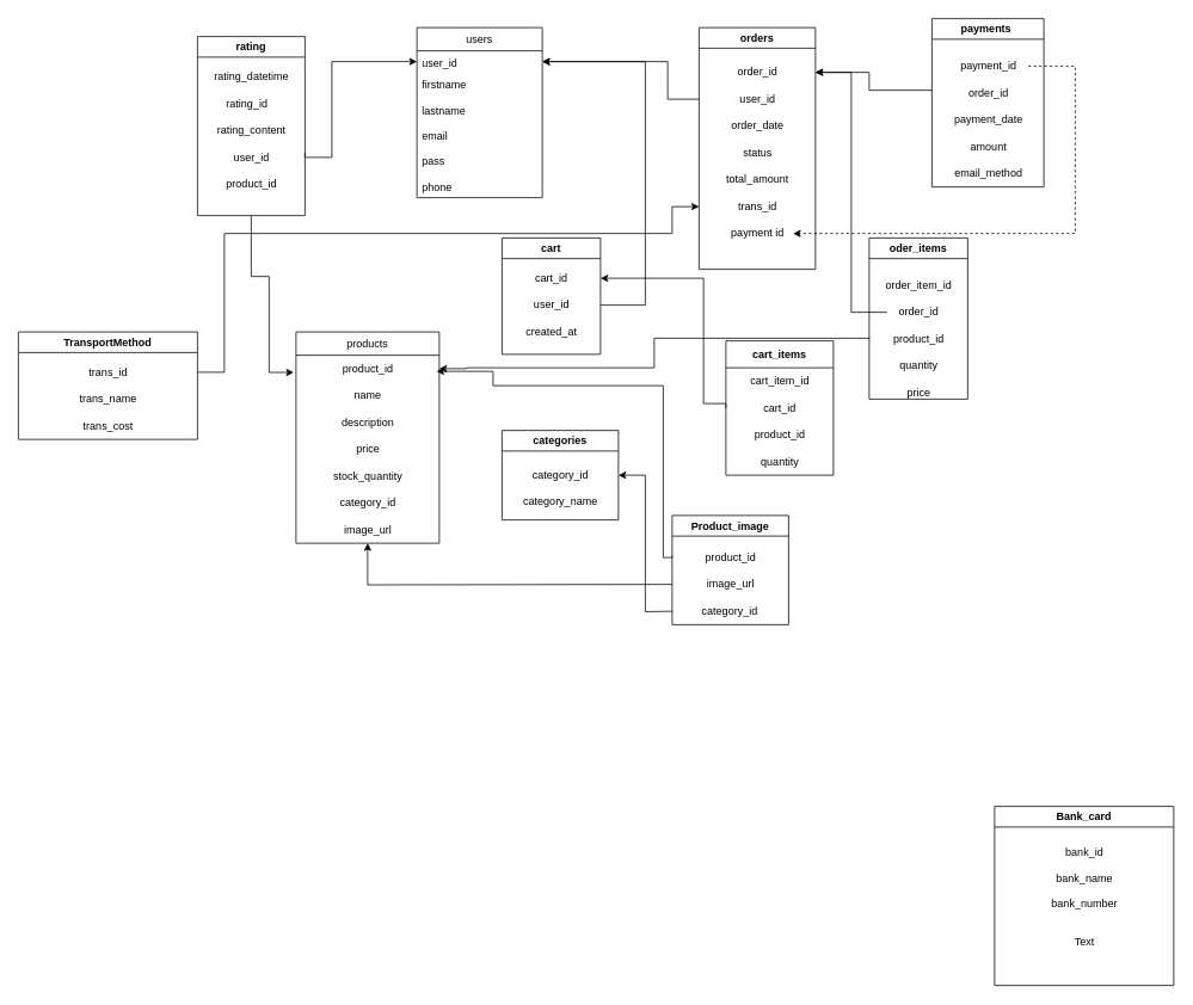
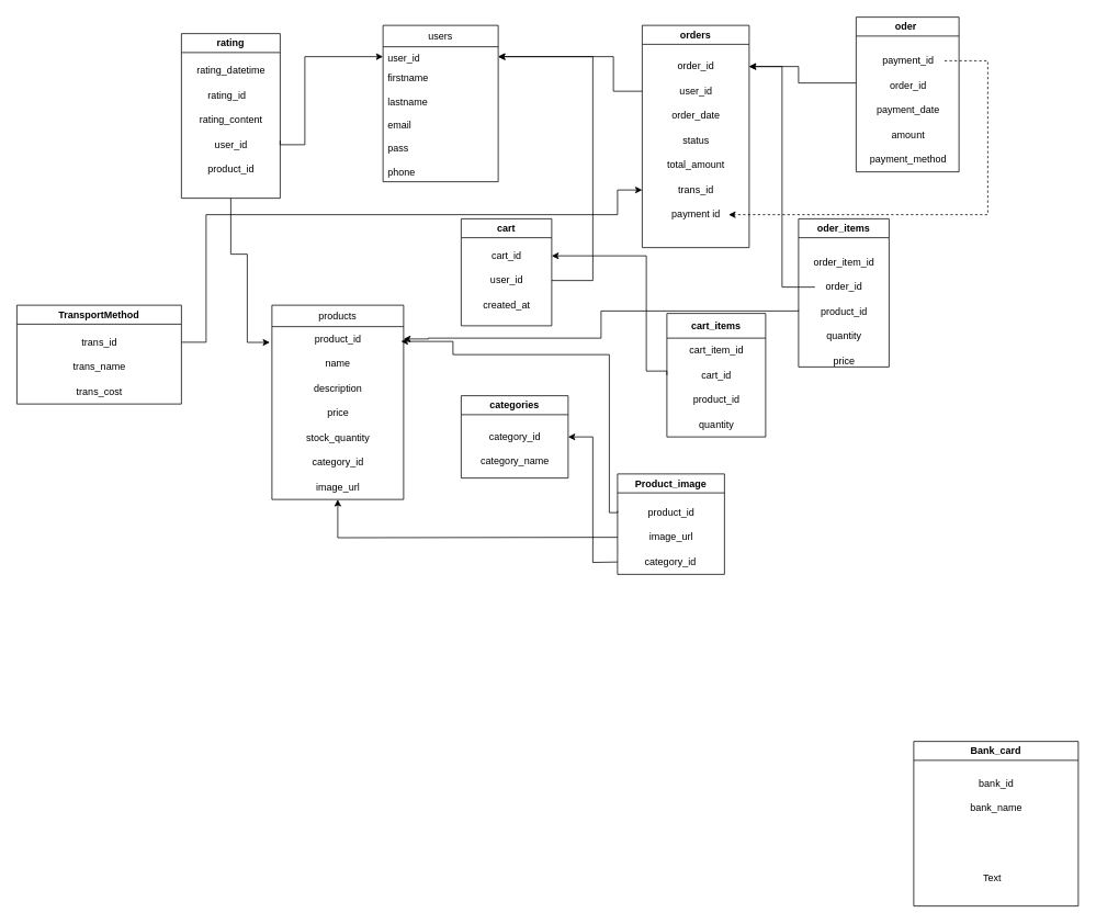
  <mxCell id="0" />
  <mxCell id="1" parent="0" />
  <mxCell id="2" value="products" style="swimlane;fontStyle=0;align=center;verticalAlign=top;childLayout=stackLayout;horizontal=1;startSize=26;horizontalStack=0;resizeParent=1;resizeLast=0;collapsible=1;marginBottom=0;rounded=0;shadow=0;strokeWidth=1;" parent="1" vertex="1"><mxGeometry x="330" y="370" width="160" height="236" as="geometry"><mxRectangle x="550" y="140" width="160" height="26" as="alternateBounds" /></mxGeometry></mxCell>
  <mxCell id="3" value="product_id" style="text;html=1;align=center;verticalAlign=middle;resizable=0;points=[];autosize=1;strokeColor=none;fillColor=none;" vertex="1" parent="2"><mxGeometry y="26" width="160" height="30" as="geometry" /></mxCell>
  <mxCell id="4" value="name" style="text;html=1;align=center;verticalAlign=middle;resizable=0;points=[];autosize=1;strokeColor=none;fillColor=none;" vertex="1" parent="2"><mxGeometry y="56" width="160" height="30" as="geometry" /></mxCell>
  <mxCell id="5" value="description" style="text;html=1;align=center;verticalAlign=middle;resizable=0;points=[];autosize=1;strokeColor=none;fillColor=none;" vertex="1" parent="2"><mxGeometry y="86" width="160" height="30" as="geometry" /></mxCell>
  <mxCell id="6" value="price" style="text;html=1;align=center;verticalAlign=middle;resizable=0;points=[];autosize=1;strokeColor=none;fillColor=none;" vertex="1" parent="2"><mxGeometry y="116" width="160" height="30" as="geometry" /></mxCell>
  <mxCell id="7" value="stock_quantity" style="text;html=1;align=center;verticalAlign=middle;resizable=0;points=[];autosize=1;strokeColor=none;fillColor=none;" vertex="1" parent="2"><mxGeometry y="146" width="160" height="30" as="geometry" /></mxCell>
  <mxCell id="8" value="category_id" style="text;html=1;align=center;verticalAlign=middle;resizable=0;points=[];autosize=1;strokeColor=none;fillColor=none;" vertex="1" parent="2"><mxGeometry y="176" width="160" height="30" as="geometry" /></mxCell>
  <mxCell id="9" value="image_url" style="text;html=1;align=center;verticalAlign=middle;resizable=0;points=[];autosize=1;strokeColor=none;fillColor=none;" vertex="1" parent="2"><mxGeometry y="206" width="160" height="30" as="geometry" /></mxCell>
  <mxCell id="10" value="users" style="swimlane;fontStyle=0;childLayout=stackLayout;horizontal=1;startSize=26;fillColor=none;horizontalStack=0;resizeParent=1;resizeParentMax=0;resizeLast=0;collapsible=1;marginBottom=0;whiteSpace=wrap;html=1;" vertex="1" parent="1"><mxGeometry x="465" y="30" width="140" height="190" as="geometry" /></mxCell>
  <mxCell id="11" value="&lt;font style=&quot;font-size: 12px;&quot;&gt;user_id&lt;/font&gt;&lt;div&gt;&lt;font style=&quot;font-size: 12px;&quot;&gt;&lt;br&gt;&lt;/font&gt;&lt;/div&gt;" style="text;strokeColor=none;fillColor=none;align=left;verticalAlign=top;spacingLeft=4;spacingRight=4;overflow=hidden;rotatable=0;points=[[0,0.5],[1,0.5]];portConstraint=eastwest;whiteSpace=wrap;html=1;" vertex="1" parent="10"><mxGeometry y="26" width="140" height="24" as="geometry" /></mxCell>
  <mxCell id="12" value="firstname&lt;div&gt;&lt;br&gt;&lt;/div&gt;&lt;div&gt;lastname&lt;/div&gt;&lt;div&gt;&lt;br&gt;&lt;/div&gt;&lt;div&gt;email&lt;/div&gt;&lt;div&gt;&lt;br&gt;&lt;/div&gt;&lt;div&gt;pass&lt;/div&gt;&lt;div&gt;&lt;br&gt;&lt;/div&gt;&lt;div&gt;phone&lt;/div&gt;&lt;div&gt;&lt;br&gt;&lt;/div&gt;" style="text;strokeColor=none;fillColor=none;align=left;verticalAlign=top;spacingLeft=4;spacingRight=4;overflow=hidden;rotatable=0;points=[[0,0.5],[1,0.5]];portConstraint=eastwest;whiteSpace=wrap;html=1;horizontal=1;" vertex="1" parent="10"><mxGeometry y="50" width="140" height="140" as="geometry" /></mxCell>
  <mxCell id="13" value="cart" style="swimlane;whiteSpace=wrap;html=1;align=center;" vertex="1" parent="1"><mxGeometry x="560" y="265" width="110" height="130" as="geometry" /></mxCell>
  <mxCell id="14" value="cart_id" style="text;html=1;align=center;verticalAlign=middle;resizable=0;points=[];autosize=1;strokeColor=none;fillColor=none;" vertex="1" parent="13"><mxGeometry x="25" y="30" width="60" height="30" as="geometry" /></mxCell>
  <mxCell id="15" value="user_id" style="text;html=1;align=center;verticalAlign=middle;resizable=0;points=[];autosize=1;strokeColor=none;fillColor=none;" vertex="1" parent="13"><mxGeometry x="25" y="60" width="60" height="30" as="geometry" /></mxCell>
  <mxCell id="16" value="created_at" style="text;html=1;align=center;verticalAlign=middle;resizable=0;points=[];autosize=1;strokeColor=none;fillColor=none;" vertex="1" parent="13"><mxGeometry x="15" y="90" width="80" height="30" as="geometry" /></mxCell>
  <mxCell id="17" value="cart_items" style="swimlane;whiteSpace=wrap;html=1;startSize=30;" vertex="1" parent="1"><mxGeometry x="810" y="380" width="120" height="150" as="geometry" /></mxCell>
  <mxCell id="18" value="cart_item_id" style="text;html=1;align=center;verticalAlign=middle;resizable=0;points=[];autosize=1;strokeColor=none;fillColor=none;" vertex="1" parent="17"><mxGeometry x="15" y="30" width="90" height="30" as="geometry" /></mxCell>
  <mxCell id="19" value="cart_id" style="text;html=1;align=center;verticalAlign=middle;resizable=0;points=[];autosize=1;strokeColor=none;fillColor=none;" vertex="1" parent="17"><mxGeometry x="30" y="60" width="60" height="30" as="geometry" /></mxCell>
  <mxCell id="20" value="product_id" style="text;html=1;align=center;verticalAlign=middle;resizable=0;points=[];autosize=1;strokeColor=none;fillColor=none;" vertex="1" parent="17"><mxGeometry x="20" y="90" width="80" height="30" as="geometry" /></mxCell>
  <mxCell id="21" value="quantity" style="text;html=1;align=center;verticalAlign=middle;resizable=0;points=[];autosize=1;strokeColor=none;fillColor=none;" vertex="1" parent="17"><mxGeometry x="25" y="120" width="70" height="30" as="geometry" /></mxCell>
- <mxCell id="22" value="payments&amp;nbsp;" style="swimlane;whiteSpace=wrap;html=1;" vertex="1" parent="1"><mxGeometry x="1040" y="20" width="125" height="188" as="geometry" /></mxCell>
+ <mxCell id="22" value="oder&amp;nbsp;" style="swimlane;whiteSpace=wrap;html=1;" vertex="1" parent="1"><mxGeometry x="1040" y="20" width="125" height="188" as="geometry" /></mxCell>
  <mxCell id="23" value="payment_id" style="text;html=1;align=center;verticalAlign=middle;resizable=0;points=[];autosize=1;strokeColor=none;fillColor=none;" vertex="1" parent="22"><mxGeometry x="17.5" y="38" width="90" height="30" as="geometry" /></mxCell>
  <mxCell id="24" value="order_id" style="text;html=1;align=center;verticalAlign=middle;resizable=0;points=[];autosize=1;strokeColor=none;fillColor=none;" vertex="1" parent="22"><mxGeometry x="27.5" y="68" width="70" height="30" as="geometry" /></mxCell>
  <mxCell id="25" value="payment_date" style="text;html=1;align=center;verticalAlign=middle;resizable=0;points=[];autosize=1;strokeColor=none;fillColor=none;" vertex="1" parent="22"><mxGeometry x="12.5" y="98" width="100" height="30" as="geometry" /></mxCell>
  <mxCell id="26" value="amount" style="text;html=1;align=center;verticalAlign=middle;resizable=0;points=[];autosize=1;strokeColor=none;fillColor=none;" vertex="1" parent="22"><mxGeometry x="32.5" y="128" width="60" height="30" as="geometry" /></mxCell>
- <mxCell id="27" value="email_method" style="text;html=1;align=center;verticalAlign=middle;resizable=0;points=[];autosize=1;strokeColor=none;fillColor=none;" vertex="1" parent="22"><mxGeometry x="2.5" y="158" width="120" height="30" as="geometry" /></mxCell>
+ <mxCell id="27" value="payment_method" style="text;html=1;align=center;verticalAlign=middle;resizable=0;points=[];autosize=1;strokeColor=none;fillColor=none;" vertex="1" parent="22"><mxGeometry x="2.5" y="158" width="120" height="30" as="geometry" /></mxCell>
  <mxCell id="28" value="oder_items" style="swimlane;whiteSpace=wrap;html=1;" vertex="1" parent="1"><mxGeometry x="970" y="265" width="110" height="180" as="geometry" /></mxCell>
  <mxCell id="29" value="order_item_id" style="text;html=1;align=center;verticalAlign=middle;resizable=0;points=[];autosize=1;strokeColor=none;fillColor=none;" vertex="1" parent="28"><mxGeometry x="5" y="38" width="100" height="30" as="geometry" /></mxCell>
  <mxCell id="30" value="order_id" style="text;html=1;align=center;verticalAlign=middle;resizable=0;points=[];autosize=1;strokeColor=none;fillColor=none;" vertex="1" parent="28"><mxGeometry x="20" y="68" width="70" height="30" as="geometry" /></mxCell>
  <mxCell id="31" value="product_id" style="text;html=1;align=center;verticalAlign=middle;resizable=0;points=[];autosize=1;strokeColor=none;fillColor=none;" vertex="1" parent="28"><mxGeometry x="15" y="98" width="80" height="30" as="geometry" /></mxCell>
  <mxCell id="32" value="quantity" style="text;html=1;align=center;verticalAlign=middle;resizable=0;points=[];autosize=1;strokeColor=none;fillColor=none;" vertex="1" parent="28"><mxGeometry x="20" y="128" width="70" height="30" as="geometry" /></mxCell>
  <mxCell id="33" value="price" style="text;html=1;align=center;verticalAlign=middle;resizable=0;points=[];autosize=1;strokeColor=none;fillColor=none;" vertex="1" parent="28"><mxGeometry x="30" y="158" width="50" height="30" as="geometry" /></mxCell>
  <mxCell id="34" value="orders" style="swimlane;whiteSpace=wrap;html=1;" vertex="1" parent="1"><mxGeometry x="780" y="30" width="130" height="270" as="geometry" /></mxCell>
  <mxCell id="35" value="order_id" style="text;html=1;align=center;verticalAlign=middle;resizable=0;points=[];autosize=1;strokeColor=none;fillColor=none;" vertex="1" parent="34"><mxGeometry x="30" y="35" width="70" height="30" as="geometry" /></mxCell>
  <mxCell id="36" value="user_id" style="text;html=1;align=center;verticalAlign=middle;resizable=0;points=[];autosize=1;strokeColor=none;fillColor=none;" vertex="1" parent="34"><mxGeometry x="35" y="65" width="60" height="30" as="geometry" /></mxCell>
  <mxCell id="37" value="order_date" style="text;html=1;align=center;verticalAlign=middle;resizable=0;points=[];autosize=1;strokeColor=none;fillColor=none;" vertex="1" parent="34"><mxGeometry x="25" y="95" width="80" height="30" as="geometry" /></mxCell>
  <mxCell id="38" value="status" style="text;html=1;align=center;verticalAlign=middle;resizable=0;points=[];autosize=1;strokeColor=none;fillColor=none;" vertex="1" parent="34"><mxGeometry x="35" y="125" width="60" height="30" as="geometry" /></mxCell>
  <mxCell id="39" value="total_amount" style="text;html=1;align=center;verticalAlign=middle;resizable=0;points=[];autosize=1;strokeColor=none;fillColor=none;" vertex="1" parent="34"><mxGeometry x="20" y="155" width="90" height="30" as="geometry" /></mxCell>
  <mxCell id="40" value="trans_id" style="text;html=1;align=center;verticalAlign=middle;resizable=0;points=[];autosize=1;strokeColor=none;fillColor=none;" vertex="1" parent="34"><mxGeometry x="30" y="185" width="70" height="30" as="geometry" /></mxCell>
  <mxCell id="41" value="payment id" style="text;html=1;align=center;verticalAlign=middle;resizable=0;points=[];autosize=1;strokeColor=none;fillColor=none;" vertex="1" parent="34"><mxGeometry x="25" y="215" width="80" height="30" as="geometry" /></mxCell>
  <mxCell id="42" value="categories" style="swimlane;whiteSpace=wrap;html=1;" vertex="1" parent="1"><mxGeometry x="560" y="480" width="130" height="100" as="geometry" /></mxCell>
  <mxCell id="43" value="category_id" style="text;html=1;align=center;verticalAlign=middle;resizable=0;points=[];autosize=1;strokeColor=none;fillColor=none;" vertex="1" parent="42"><mxGeometry x="20" y="35" width="90" height="30" as="geometry" /></mxCell>
  <mxCell id="44" value="category_name" style="text;html=1;align=center;verticalAlign=middle;resizable=0;points=[];autosize=1;strokeColor=none;fillColor=none;" vertex="1" parent="42"><mxGeometry x="10" y="65" width="110" height="30" as="geometry" /></mxCell>
  <mxCell id="45" value="Product_image" style="swimlane;whiteSpace=wrap;html=1;" vertex="1" parent="1"><mxGeometry x="750" y="575" width="130" height="122" as="geometry" /></mxCell>
  <mxCell id="46" value="product_id" style="text;html=1;align=center;verticalAlign=middle;resizable=0;points=[];autosize=1;strokeColor=none;fillColor=none;" vertex="1" parent="45"><mxGeometry x="25" y="32" width="80" height="30" as="geometry" /></mxCell>
  <mxCell id="47" value="image_url" style="text;html=1;align=center;verticalAlign=middle;resizable=0;points=[];autosize=1;strokeColor=none;fillColor=none;" vertex="1" parent="45"><mxGeometry x="25" y="62" width="80" height="30" as="geometry" /></mxCell>
  <mxCell id="48" value="category_id" style="text;html=1;align=center;verticalAlign=middle;resizable=0;points=[];autosize=1;strokeColor=none;fillColor=none;" vertex="1" parent="45"><mxGeometry x="19" y="92" width="90" height="30" as="geometry" /></mxCell>
  <mxCell id="49" value="rating" style="swimlane;whiteSpace=wrap;html=1;" vertex="1" parent="1"><mxGeometry x="220" y="40" width="120" height="200" as="geometry" /></mxCell>
  <mxCell id="50" value="rating_datetime" style="text;html=1;align=center;verticalAlign=middle;resizable=0;points=[];autosize=1;strokeColor=none;fillColor=none;" vertex="1" parent="49"><mxGeometry x="5" y="30" width="110" height="30" as="geometry" /></mxCell>
  <mxCell id="51" value="rating_content" style="text;html=1;align=center;verticalAlign=middle;resizable=0;points=[];autosize=1;strokeColor=none;fillColor=none;" vertex="1" parent="49"><mxGeometry x="10" y="90" width="100" height="30" as="geometry" /></mxCell>
  <mxCell id="52" value="user_id" style="text;html=1;align=center;verticalAlign=middle;resizable=0;points=[];autosize=1;strokeColor=none;fillColor=none;" vertex="1" parent="49"><mxGeometry x="30" y="120" width="60" height="30" as="geometry" /></mxCell>
  <mxCell id="53" value="product_id" style="text;html=1;align=center;verticalAlign=middle;resizable=0;points=[];autosize=1;strokeColor=none;fillColor=none;" vertex="1" parent="49"><mxGeometry x="20" y="150" width="80" height="30" as="geometry" /></mxCell>
  <mxCell id="54" value="rating_id" style="text;html=1;align=center;verticalAlign=middle;resizable=0;points=[];autosize=1;strokeColor=none;fillColor=none;" vertex="1" parent="49"><mxGeometry x="20" y="60" width="70" height="30" as="geometry" /></mxCell>
  <mxCell id="55" style="edgeStyle=orthogonalEdgeStyle;rounded=0;orthogonalLoop=1;jettySize=auto;html=1;" edge="1" parent="1" target="11"><mxGeometry relative="1" as="geometry"><mxPoint x="670" y="340" as="sourcePoint" /><Array as="points"><mxPoint x="720" y="340" /><mxPoint x="720" y="68" /></Array></mxGeometry></mxCell>
  <mxCell id="56" style="edgeStyle=orthogonalEdgeStyle;rounded=0;orthogonalLoop=1;jettySize=auto;html=1;entryX=1;entryY=0.5;entryDx=0;entryDy=0;" edge="1" parent="1" target="11"><mxGeometry relative="1" as="geometry"><mxPoint x="780" y="110" as="sourcePoint" /><mxPoint x="500" y="80" as="targetPoint" /><Array as="points"><mxPoint x="745" y="110" /><mxPoint x="745" y="68" /></Array></mxGeometry></mxCell>
  <mxCell id="57" style="edgeStyle=orthogonalEdgeStyle;rounded=0;orthogonalLoop=1;jettySize=auto;html=1;" edge="1" parent="1" target="11"><mxGeometry relative="1" as="geometry"><mxPoint x="340" y="170" as="sourcePoint" /><Array as="points"><mxPoint x="370" y="175" /><mxPoint x="370" y="68" /></Array></mxGeometry></mxCell>
  <mxCell id="58" style="edgeStyle=orthogonalEdgeStyle;rounded=0;orthogonalLoop=1;jettySize=auto;html=1;exitX=0;exitY=0.5;exitDx=0;exitDy=0;" edge="1" parent="1" source="17"><mxGeometry relative="1" as="geometry"><mxPoint x="670" y="310" as="targetPoint" /><mxPoint x="780" y="470" as="sourcePoint" /><Array as="points"><mxPoint x="810" y="450" /><mxPoint x="785" y="450" /><mxPoint x="785" y="310" /></Array></mxGeometry></mxCell>
  <mxCell id="59" style="edgeStyle=orthogonalEdgeStyle;rounded=0;orthogonalLoop=1;jettySize=auto;html=1;" edge="1" parent="1" target="3"><mxGeometry relative="1" as="geometry"><mxPoint x="970" y="376" as="sourcePoint" /><Array as="points"><mxPoint x="970" y="377" /><mxPoint x="730" y="377" /><mxPoint x="730" y="410" /><mxPoint x="520" y="410" /><mxPoint x="520" y="411" /></Array></mxGeometry></mxCell>
  <mxCell id="60" style="edgeStyle=orthogonalEdgeStyle;rounded=0;orthogonalLoop=1;jettySize=auto;html=1;entryX=-0.016;entryY=0.639;entryDx=0;entryDy=0;entryPerimeter=0;exitX=0.5;exitY=1;exitDx=0;exitDy=0;" edge="1" parent="1" source="49" target="3"><mxGeometry relative="1" as="geometry"><mxPoint x="280" y="250" as="sourcePoint" /><Array as="points"><mxPoint x="280" y="308" /><mxPoint x="300" y="308" /><mxPoint x="300" y="415" /></Array></mxGeometry></mxCell>
  <mxCell id="61" style="edgeStyle=orthogonalEdgeStyle;rounded=0;orthogonalLoop=1;jettySize=auto;html=1;entryX=1;entryY=0.5;entryDx=0;entryDy=0;" edge="1" parent="1" target="42"><mxGeometry relative="1" as="geometry"><mxPoint x="750" y="682" as="sourcePoint" /></mxGeometry></mxCell>
  <mxCell id="62" value="TransportMethod" style="swimlane;whiteSpace=wrap;html=1;" vertex="1" parent="1"><mxGeometry x="20" y="370" width="200" height="120" as="geometry" /></mxCell>
  <mxCell id="63" value="trans_id" style="text;html=1;align=center;verticalAlign=middle;resizable=0;points=[];autosize=1;strokeColor=none;fillColor=none;" vertex="1" parent="62"><mxGeometry x="65" y="30" width="70" height="30" as="geometry" /></mxCell>
  <mxCell id="64" value="trans_name" style="text;html=1;align=center;verticalAlign=middle;resizable=0;points=[];autosize=1;strokeColor=none;fillColor=none;" vertex="1" parent="62"><mxGeometry x="55" y="60" width="90" height="30" as="geometry" /></mxCell>
  <mxCell id="65" value="trans_cost" style="text;html=1;align=center;verticalAlign=middle;resizable=0;points=[];autosize=1;strokeColor=none;fillColor=none;" vertex="1" parent="62"><mxGeometry x="60" y="90" width="80" height="30" as="geometry" /></mxCell>
  <mxCell id="66" style="edgeStyle=orthogonalEdgeStyle;rounded=0;orthogonalLoop=1;jettySize=auto;html=1;" edge="1" parent="1"><mxGeometry relative="1" as="geometry"><mxPoint x="220" y="415" as="sourcePoint" /><mxPoint x="780" y="230" as="targetPoint" /><Array as="points"><mxPoint x="250" y="415" /><mxPoint x="250" y="260" /><mxPoint x="750" y="260" /><mxPoint x="750" y="230" /></Array></mxGeometry></mxCell>
  <mxCell id="67" style="edgeStyle=orthogonalEdgeStyle;rounded=0;orthogonalLoop=1;jettySize=auto;html=1;" edge="1" parent="1" source="30"><mxGeometry relative="1" as="geometry"><mxPoint x="910" y="80" as="targetPoint" /><Array as="points"><mxPoint x="950" y="348" /><mxPoint x="950" y="80" /></Array></mxGeometry></mxCell>
  <mxCell id="68" style="edgeStyle=orthogonalEdgeStyle;rounded=0;orthogonalLoop=1;jettySize=auto;html=1;" edge="1" parent="1"><mxGeometry relative="1" as="geometry"><mxPoint x="1040" y="100" as="sourcePoint" /><mxPoint x="910" y="80" as="targetPoint" /><Array as="points"><mxPoint x="970" y="100" /><mxPoint x="970" y="80" /></Array></mxGeometry></mxCell>
  <mxCell id="69" style="edgeStyle=orthogonalEdgeStyle;rounded=0;orthogonalLoop=1;jettySize=auto;html=1;dashed=1;" edge="1" parent="1" source="23" target="41"><mxGeometry relative="1" as="geometry"><Array as="points"><mxPoint x="1200" y="73" /><mxPoint x="1200" y="260" /></Array></mxGeometry></mxCell>
  <mxCell id="70" style="edgeStyle=orthogonalEdgeStyle;rounded=0;orthogonalLoop=1;jettySize=auto;html=1;entryX=0.981;entryY=0.6;entryDx=0;entryDy=0;entryPerimeter=0;" edge="1" parent="1" target="3"><mxGeometry relative="1" as="geometry"><mxPoint x="750" y="620" as="sourcePoint" /><Array as="points"><mxPoint x="740" y="622" /><mxPoint x="740" y="430" /><mxPoint x="550" y="430" /><mxPoint x="550" y="414" /></Array></mxGeometry></mxCell>
  <mxCell id="71" style="edgeStyle=orthogonalEdgeStyle;rounded=0;orthogonalLoop=1;jettySize=auto;html=1;" edge="1" parent="1" target="9"><mxGeometry relative="1" as="geometry"><mxPoint x="750" y="652" as="sourcePoint" /></mxGeometry></mxCell>
  <mxCell id="72" value="Bank_card" style="swimlane;whiteSpace=wrap;html=1;" vertex="1" parent="1"><mxGeometry x="1110" y="900" width="200" height="200" as="geometry" /></mxCell>
  <mxCell id="73" value="bank_name" style="text;html=1;align=center;verticalAlign=middle;resizable=0;points=[];autosize=1;strokeColor=none;fillColor=none;" vertex="1" parent="72"><mxGeometry x="55" y="66" width="90" height="30" as="geometry" /></mxCell>
- <mxCell id="74" value="bank_number&lt;div&gt;&lt;br&gt;&lt;/div&gt;" style="text;html=1;align=center;verticalAlign=middle;resizable=0;points=[];autosize=1;strokeColor=none;fillColor=none;" vertex="1" parent="72"><mxGeometry x="50" y="96" width="100" height="40" as="geometry" /></mxCell>
  <mxCell id="75" value="bank_id" style="text;html=1;align=center;verticalAlign=middle;resizable=0;points=[];autosize=1;strokeColor=none;fillColor=none;" vertex="1" parent="72"><mxGeometry x="65" y="36" width="70" height="30" as="geometry" /></mxCell>
- <mxCell id="76" value="Text" style="text;html=1;align=center;verticalAlign=middle;resizable=0;points=[];autosize=1;strokeColor=none;fillColor=none;" vertex="1" parent="72"><mxGeometry x="75" y="136" width="50" height="30" as="geometry" /></mxCell>
+ <mxCell id="76" value="Text" style="text;html=1;align=center;verticalAlign=middle;resizable=0;points=[];autosize=1;strokeColor=none;fillColor=none;" vertex="1" parent="72"><mxGeometry x="70" y="151" width="50" height="30" as="geometry" /></mxCell>
